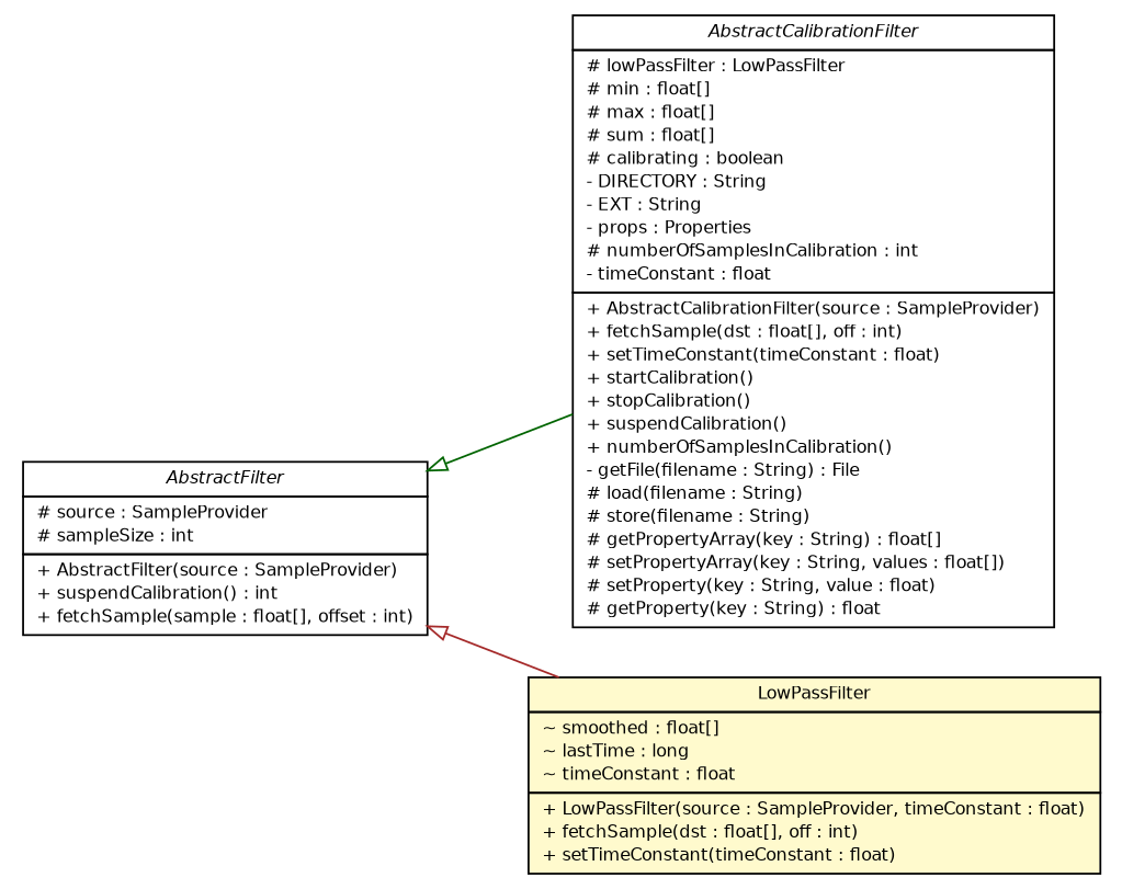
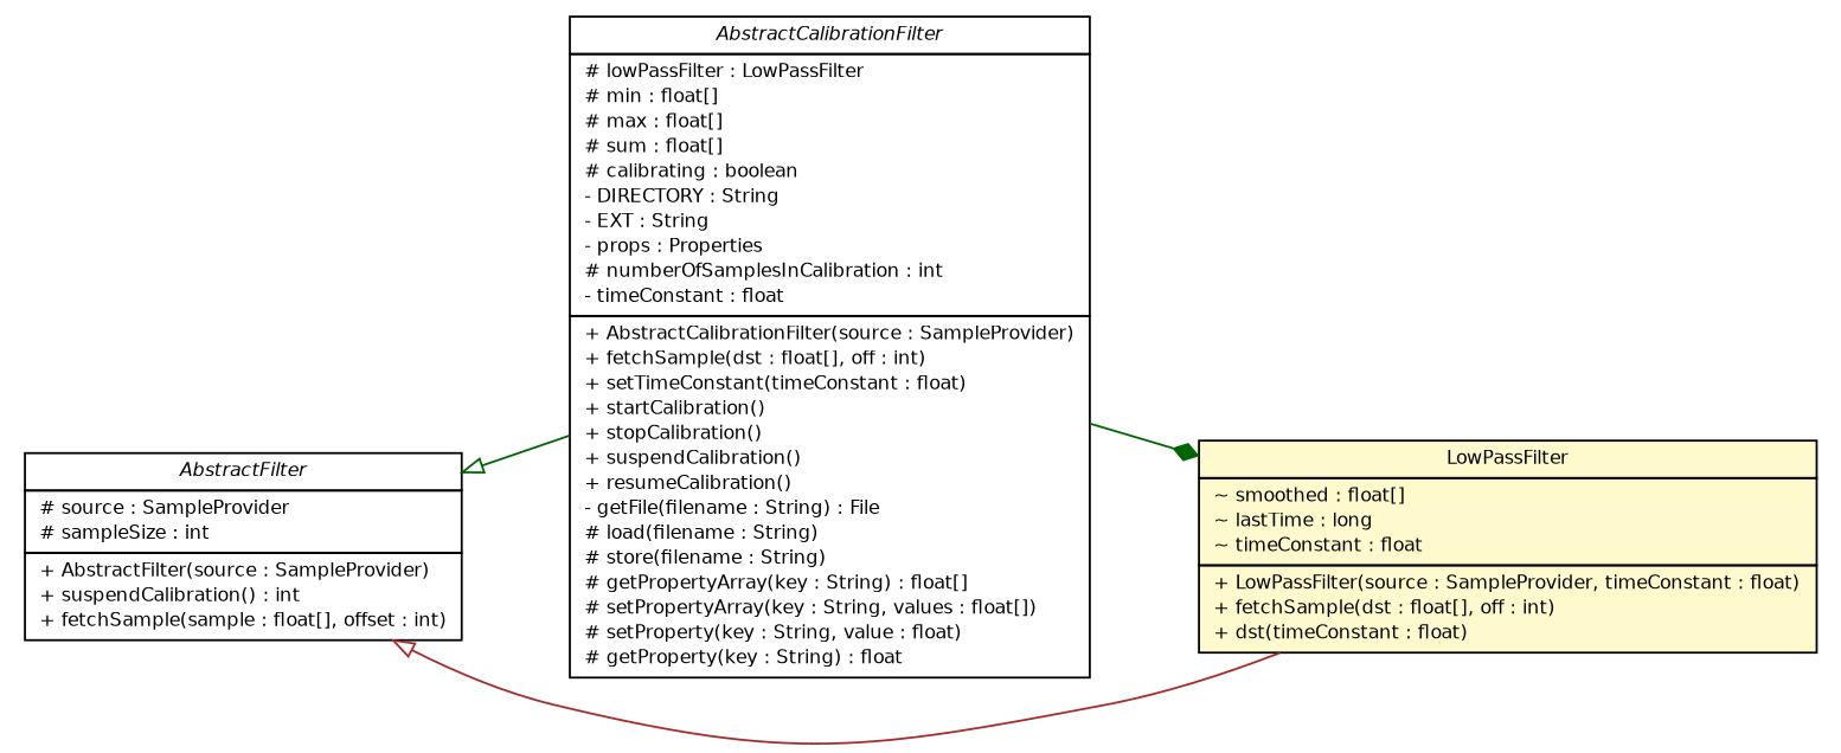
  digraph {
    nodesep=0.25
    rankdir=LR
    ranksep=0.5
    node [fontcolor=black fontname=Helvetica fontsize=9.0 shape=plaintext]
    edge [color=darkgreen fontname=Helvetica fontsize=10 headport=p labelfontname=Helvetica labelfontsize=10 tailport=p arrowtail=empty dir=back]
-   n1 [label=<<table title="lejos.robotics.filter.AbstractCalibrationFilter" border="0" cellborder="1" cellspacing="0" cellpadding="2" port="p" href="./AbstractCalibrationFilter.html"> 		<tr><td><table border="0" cellspacing="0" cellpadding="1"> <tr><td align="center" balign="center"><font face="Helvetica-Oblique"> AbstractCalibrationFilter </font></td></tr> 		</table></td></tr> 		<tr><td><table border="0" cellspacing="0" cellpadding="1"> <tr><td align="left" balign="left"> # lowPassFilter : LowPassFilter </td></tr> <tr><td align="left" balign="left"> # min : float[] </td></tr> <tr><td align="left" balign="left"> # max : float[] </td></tr> <tr><td align="left" balign="left"> # sum : float[] </td></tr> <tr><td align="left" balign="left"> # calibrating : boolean </td></tr> <tr><td align="left" balign="left"> - DIRECTORY : String </td></tr> <tr><td align="left" balign="left"> - EXT : String </td></tr> <tr><td align="left" balign="left"> - props : Properties </td></tr> <tr><td align="left" balign="left"> # numberOfSamplesInCalibration : int </td></tr> <tr><td align="left" balign="left"> - timeConstant : float </td></tr> 		</table></td></tr> 		<tr><td><table border="0" cellspacing="0" cellpadding="1"> <tr><td align="left" balign="left"> + AbstractCalibrationFilter(source : SampleProvider) </td></tr> <tr><td align="left" balign="left"> + fetchSample(dst : float[], off : int) </td></tr> <tr><td align="left" balign="left"> + setTimeConstant(timeConstant : float) </td></tr> <tr><td align="left" balign="left"> + startCalibration() </td></tr> <tr><td align="left" balign="left"> + stopCalibration() </td></tr> <tr><td align="left" balign="left"> + suspendCalibration() </td></tr> <tr><td align="left" balign="left"> + numberOfSamplesInCalibration() </td></tr> <tr><td align="left" balign="left"> - getFile(filename : String) : File </td></tr> <tr><td align="left" balign="left"> # load(filename : String) </td></tr> <tr><td align="left" balign="left"> # store(filename : String) </td></tr> <tr><td align="left" balign="left"> # getPropertyArray(key : String) : float[] </td></tr> <tr><td align="left" balign="left"> # setPropertyArray(key : String, values : float[]) </td></tr> <tr><td align="left" balign="left"> # setProperty(key : String, value : float) </td></tr> <tr><td align="left" balign="left"> # getProperty(key : String) : float </td></tr> 		</table></td></tr> 		</table>>]
-   n2 [label=<<table title="lejos.robotics.filter.LowPassFilter" border="0" cellborder="1" cellspacing="0" cellpadding="2" port="p" bgcolor="lemonChiffon" href="./LowPassFilter.html"> 		<tr><td><table border="0" cellspacing="0" cellpadding="1"> <tr><td align="center" balign="center"> LowPassFilter </td></tr> 		</table></td></tr> 		<tr><td><table border="0" cellspacing="0" cellpadding="1"> <tr><td align="left" balign="left"> ~ smoothed : float[] </td></tr> <tr><td align="left" balign="left"> ~ lastTime : long </td></tr> <tr><td align="left" balign="left"> ~ timeConstant : float </td></tr> 		</table></td></tr> 		<tr><td><table border="0" cellspacing="0" cellpadding="1"> <tr><td align="left" balign="left"> + LowPassFilter(source : SampleProvider, timeConstant : float) </td></tr> <tr><td align="left" balign="left"> + fetchSample(dst : float[], off : int) </td></tr> <tr><td align="left" balign="left"> + setTimeConstant(timeConstant : float) </td></tr> 		</table></td></tr> 		</table>>]
+   n1 [label=<<table title="lejos.robotics.filter.AbstractCalibrationFilter" border="0" cellborder="1" cellspacing="0" cellpadding="2" port="p" href="./AbstractCalibrationFilter.html"> 		<tr><td><table border="0" cellspacing="0" cellpadding="1"> <tr><td align="center" balign="center"><font face="Helvetica-Oblique"> AbstractCalibrationFilter </font></td></tr> 		</table></td></tr> 		<tr><td><table border="0" cellspacing="0" cellpadding="1"> <tr><td align="left" balign="left"> # lowPassFilter : LowPassFilter </td></tr> <tr><td align="left" balign="left"> # min : float[] </td></tr> <tr><td align="left" balign="left"> # max : float[] </td></tr> <tr><td align="left" balign="left"> # sum : float[] </td></tr> <tr><td align="left" balign="left"> # calibrating : boolean </td></tr> <tr><td align="left" balign="left"> - DIRECTORY : String </td></tr> <tr><td align="left" balign="left"> - EXT : String </td></tr> <tr><td align="left" balign="left"> - props : Properties </td></tr> <tr><td align="left" balign="left"> # numberOfSamplesInCalibration : int </td></tr> <tr><td align="left" balign="left"> - timeConstant : float </td></tr> 		</table></td></tr> 		<tr><td><table border="0" cellspacing="0" cellpadding="1"> <tr><td align="left" balign="left"> + AbstractCalibrationFilter(source : SampleProvider) </td></tr> <tr><td align="left" balign="left"> + fetchSample(dst : float[], off : int) </td></tr> <tr><td align="left" balign="left"> + setTimeConstant(timeConstant : float) </td></tr> <tr><td align="left" balign="left"> + startCalibration() </td></tr> <tr><td align="left" balign="left"> + stopCalibration() </td></tr> <tr><td align="left" balign="left"> + suspendCalibration() </td></tr> <tr><td align="left" balign="left"> + resumeCalibration() </td></tr> <tr><td align="left" balign="left"> - getFile(filename : String) : File </td></tr> <tr><td align="left" balign="left"> # load(filename : String) </td></tr> <tr><td align="left" balign="left"> # store(filename : String) </td></tr> <tr><td align="left" balign="left"> # getPropertyArray(key : String) : float[] </td></tr> <tr><td align="left" balign="left"> # setPropertyArray(key : String, values : float[]) </td></tr> <tr><td align="left" balign="left"> # setProperty(key : String, value : float) </td></tr> <tr><td align="left" balign="left"> # getProperty(key : String) : float </td></tr> 		</table></td></tr> 		</table>>]
+   n2 [label=<<table title="lejos.robotics.filter.LowPassFilter" border="0" cellborder="1" cellspacing="0" cellpadding="2" port="p" bgcolor="lemonChiffon" href="./LowPassFilter.html"> 		<tr><td><table border="0" cellspacing="0" cellpadding="1"> <tr><td align="center" balign="center"> LowPassFilter </td></tr> 		</table></td></tr> 		<tr><td><table border="0" cellspacing="0" cellpadding="1"> <tr><td align="left" balign="left"> ~ smoothed : float[] </td></tr> <tr><td align="left" balign="left"> ~ lastTime : long </td></tr> <tr><td align="left" balign="left"> ~ timeConstant : float </td></tr> 		</table></td></tr> 		<tr><td><table border="0" cellspacing="0" cellpadding="1"> <tr><td align="left" balign="left"> + LowPassFilter(source : SampleProvider, timeConstant : float) </td></tr> <tr><td align="left" balign="left"> + fetchSample(dst : float[], off : int) </td></tr> <tr><td align="left" balign="left"> + dst(timeConstant : float) </td></tr> 		</table></td></tr> 		</table>>]
    n3 [label=<<table title="lejos.robotics.filter.AbstractFilter" border="0" cellborder="1" cellspacing="0" cellpadding="2" port="p" href="./AbstractFilter.html"> 		<tr><td><table border="0" cellspacing="0" cellpadding="1"> <tr><td align="center" balign="center"><font face="Helvetica-Oblique"> AbstractFilter </font></td></tr> 		</table></td></tr> 		<tr><td><table border="0" cellspacing="0" cellpadding="1"> <tr><td align="left" balign="left"> # source : SampleProvider </td></tr> <tr><td align="left" balign="left"> # sampleSize : int </td></tr> 		</table></td></tr> 		<tr><td><table border="0" cellspacing="0" cellpadding="1"> <tr><td align="left" balign="left"> + AbstractFilter(source : SampleProvider) </td></tr> <tr><td align="left" balign="left"> + suspendCalibration() : int </td></tr> <tr><td align="left" balign="left"> + fetchSample(sample : float[], offset : int) </td></tr> 		</table></td></tr> 		</table>>]
+   n1 -> n2 [arrowhead=diamond fontcolor=black fontsize=10.0 arrowtail="" dir=""]
    n3 -> n1
    n3 -> n2 [color=brown]
  }
